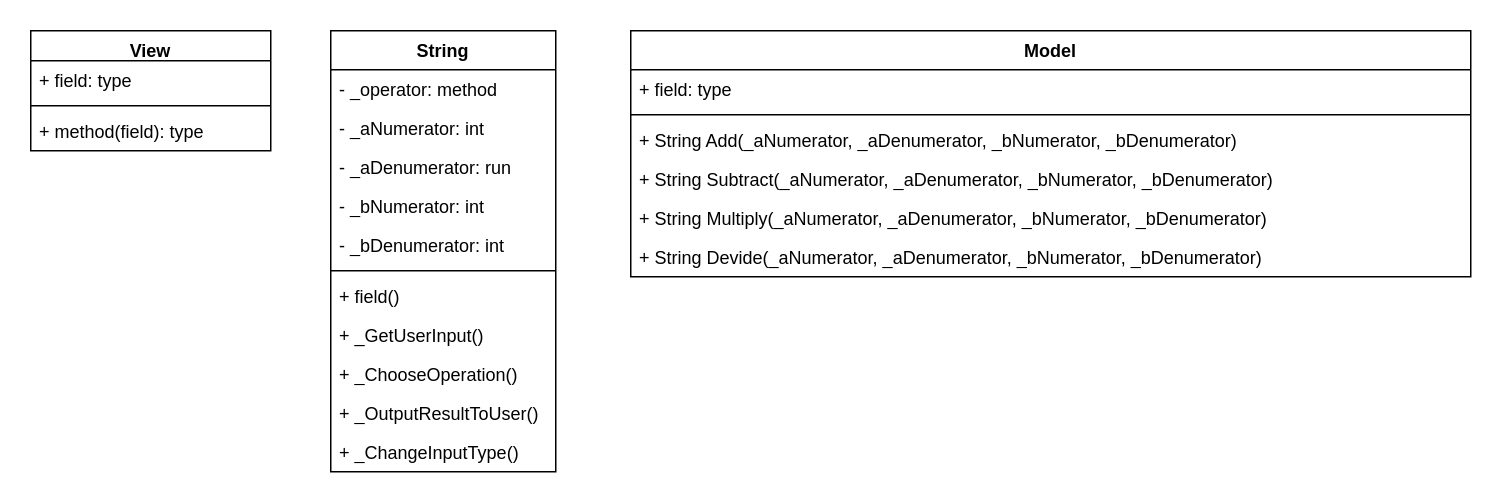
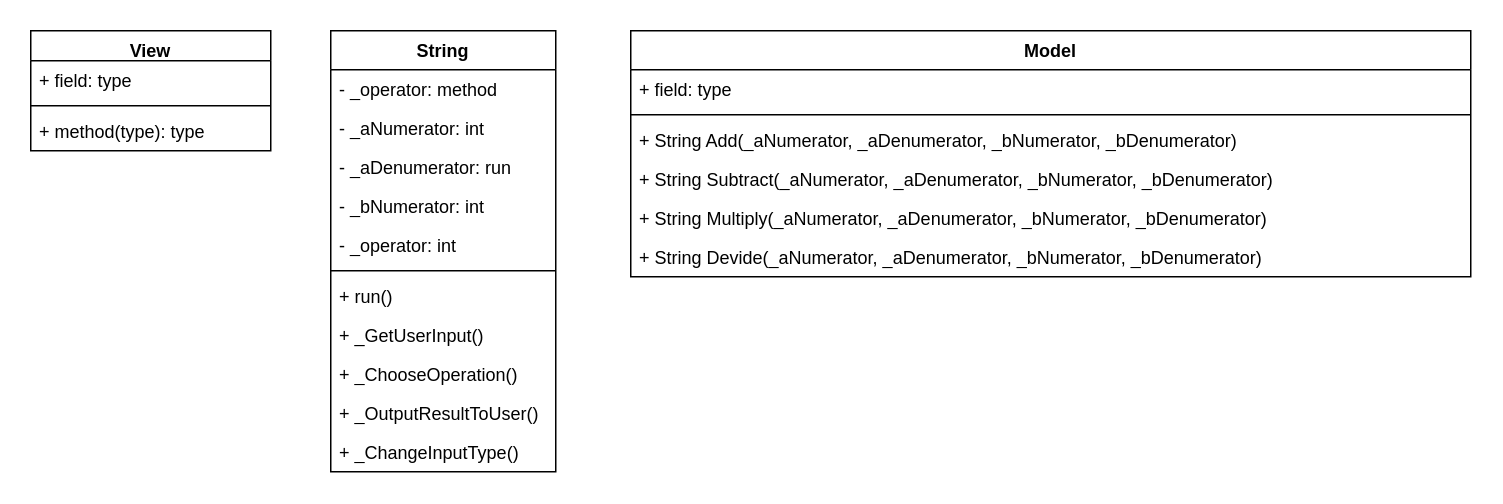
  <mxCell id="0" />
  <mxCell id="1" parent="0" />
  <mxCell id="2" value="View" style="swimlane;fontStyle=1;align=center;verticalAlign=top;childLayout=stackLayout;horizontal=1;startSize=20;horizontalStack=0;resizeParent=1;resizeParentMax=0;resizeLast=0;collapsible=1;marginBottom=0;whiteSpace=wrap;html=1;" parent="1" vertex="1"><mxGeometry x="20" y="20" width="160" height="80" as="geometry" /></mxCell>
  <mxCell id="3" value="+ field: type" style="text;strokeColor=none;fillColor=none;align=left;verticalAlign=top;spacingLeft=4;spacingRight=4;overflow=hidden;rotatable=0;points=[[0,0.5],[1,0.5]];portConstraint=eastwest;whiteSpace=wrap;html=1;" parent="2" vertex="1"><mxGeometry y="20" width="160" height="26" as="geometry" /></mxCell>
  <mxCell id="4" value="" style="line;strokeWidth=1;fillColor=none;align=left;verticalAlign=middle;spacingTop=-1;spacingLeft=3;spacingRight=3;rotatable=0;labelPosition=right;points=[];portConstraint=eastwest;strokeColor=inherit;" parent="2" vertex="1"><mxGeometry y="46" width="160" height="8" as="geometry" /></mxCell>
- <mxCell id="5" value="+ method(field): type" style="text;strokeColor=none;fillColor=none;align=left;verticalAlign=top;spacingLeft=4;spacingRight=4;overflow=hidden;rotatable=0;points=[[0,0.5],[1,0.5]];portConstraint=eastwest;whiteSpace=wrap;html=1;" parent="2" vertex="1"><mxGeometry y="54" width="160" height="26" as="geometry" /></mxCell>
+ <mxCell id="5" value="+ method(type): type" style="text;strokeColor=none;fillColor=none;align=left;verticalAlign=top;spacingLeft=4;spacingRight=4;overflow=hidden;rotatable=0;points=[[0,0.5],[1,0.5]];portConstraint=eastwest;whiteSpace=wrap;html=1;" parent="2" vertex="1"><mxGeometry y="54" width="160" height="26" as="geometry" /></mxCell>
  <mxCell id="6" value="String&lt;br&gt;" style="swimlane;fontStyle=1;align=center;verticalAlign=top;childLayout=stackLayout;horizontal=1;startSize=26;horizontalStack=0;resizeParent=1;resizeParentMax=0;resizeLast=0;collapsible=1;marginBottom=0;whiteSpace=wrap;html=1;" parent="1" vertex="1"><mxGeometry x="220" y="20" width="150" height="294" as="geometry" /></mxCell>
  <mxCell id="7" value="- _operator: method" style="text;strokeColor=none;fillColor=none;align=left;verticalAlign=top;spacingLeft=4;spacingRight=4;overflow=hidden;rotatable=0;points=[[0,0.5],[1,0.5]];portConstraint=eastwest;whiteSpace=wrap;html=1;" parent="6" vertex="1"><mxGeometry y="26" width="150" height="26" as="geometry" /></mxCell>
  <mxCell id="8" value="- _aNumerator: int" style="text;strokeColor=none;fillColor=none;align=left;verticalAlign=top;spacingLeft=4;spacingRight=4;overflow=hidden;rotatable=0;points=[[0,0.5],[1,0.5]];portConstraint=eastwest;whiteSpace=wrap;html=1;" parent="6" vertex="1"><mxGeometry y="52" width="150" height="26" as="geometry" /></mxCell>
  <mxCell id="9" value="- _aDenumerator: run" style="text;strokeColor=none;fillColor=none;align=left;verticalAlign=top;spacingLeft=4;spacingRight=4;overflow=hidden;rotatable=0;points=[[0,0.5],[1,0.5]];portConstraint=eastwest;whiteSpace=wrap;html=1;" parent="6" vertex="1"><mxGeometry y="78" width="150" height="26" as="geometry" /></mxCell>
  <mxCell id="10" value="- _bNumerator: int" style="text;strokeColor=none;fillColor=none;align=left;verticalAlign=top;spacingLeft=4;spacingRight=4;overflow=hidden;rotatable=0;points=[[0,0.5],[1,0.5]];portConstraint=eastwest;whiteSpace=wrap;html=1;" parent="6" vertex="1"><mxGeometry y="104" width="150" height="26" as="geometry" /></mxCell>
- <mxCell id="11" value="- _bDenumerator: int" style="text;strokeColor=none;fillColor=none;align=left;verticalAlign=top;spacingLeft=4;spacingRight=4;overflow=hidden;rotatable=0;points=[[0,0.5],[1,0.5]];portConstraint=eastwest;whiteSpace=wrap;html=1;" parent="6" vertex="1"><mxGeometry y="130" width="150" height="26" as="geometry" /></mxCell>
+ <mxCell id="11" value="- _operator: int" style="text;strokeColor=none;fillColor=none;align=left;verticalAlign=top;spacingLeft=4;spacingRight=4;overflow=hidden;rotatable=0;points=[[0,0.5],[1,0.5]];portConstraint=eastwest;whiteSpace=wrap;html=1;" parent="6" vertex="1"><mxGeometry y="130" width="150" height="26" as="geometry" /></mxCell>
  <mxCell id="12" value="" style="line;strokeWidth=1;fillColor=none;align=left;verticalAlign=middle;spacingTop=-1;spacingLeft=3;spacingRight=3;rotatable=0;labelPosition=right;points=[];portConstraint=eastwest;strokeColor=inherit;" parent="6" vertex="1"><mxGeometry y="156" width="150" height="8" as="geometry" /></mxCell>
- <mxCell id="13" value="+ field()" style="text;strokeColor=none;fillColor=none;align=left;verticalAlign=top;spacingLeft=4;spacingRight=4;overflow=hidden;rotatable=0;points=[[0,0.5],[1,0.5]];portConstraint=eastwest;whiteSpace=wrap;html=1;" parent="6" vertex="1"><mxGeometry y="164" width="150" height="26" as="geometry" /></mxCell>
+ <mxCell id="13" value="+ run()" style="text;strokeColor=none;fillColor=none;align=left;verticalAlign=top;spacingLeft=4;spacingRight=4;overflow=hidden;rotatable=0;points=[[0,0.5],[1,0.5]];portConstraint=eastwest;whiteSpace=wrap;html=1;" parent="6" vertex="1"><mxGeometry y="164" width="150" height="26" as="geometry" /></mxCell>
  <mxCell id="14" value="+ _GetUserInput()&lt;br&gt;&amp;nbsp;" style="text;strokeColor=none;fillColor=none;align=left;verticalAlign=top;spacingLeft=4;spacingRight=4;overflow=hidden;rotatable=0;points=[[0,0.5],[1,0.5]];portConstraint=eastwest;whiteSpace=wrap;html=1;" parent="6" vertex="1"><mxGeometry y="190" width="150" height="26" as="geometry" /></mxCell>
  <mxCell id="15" value="+ _ChooseOperation()" style="text;strokeColor=none;fillColor=none;align=left;verticalAlign=top;spacingLeft=4;spacingRight=4;overflow=hidden;rotatable=0;points=[[0,0.5],[1,0.5]];portConstraint=eastwest;whiteSpace=wrap;html=1;" parent="6" vertex="1"><mxGeometry y="216" width="150" height="26" as="geometry" /></mxCell>
  <mxCell id="16" value="+ _OutputResultToUser()&lt;br&gt;" style="text;strokeColor=none;fillColor=none;align=left;verticalAlign=top;spacingLeft=4;spacingRight=4;overflow=hidden;rotatable=0;points=[[0,0.5],[1,0.5]];portConstraint=eastwest;whiteSpace=wrap;html=1;" parent="6" vertex="1"><mxGeometry y="242" width="150" height="26" as="geometry" /></mxCell>
  <mxCell id="17" value="+ _ChangeInputType()" style="text;strokeColor=none;fillColor=none;align=left;verticalAlign=top;spacingLeft=4;spacingRight=4;overflow=hidden;rotatable=0;points=[[0,0.5],[1,0.5]];portConstraint=eastwest;whiteSpace=wrap;html=1;" parent="6" vertex="1"><mxGeometry y="268" width="150" height="26" as="geometry" /></mxCell>
  <mxCell id="18" value="Model" style="swimlane;fontStyle=1;align=center;verticalAlign=top;childLayout=stackLayout;horizontal=1;startSize=26;horizontalStack=0;resizeParent=1;resizeParentMax=0;resizeLast=0;collapsible=1;marginBottom=0;whiteSpace=wrap;html=1;" parent="1" vertex="1"><mxGeometry x="420" y="20" width="560" height="164" as="geometry" /></mxCell>
  <mxCell id="19" value="+ field: type" style="text;strokeColor=none;fillColor=none;align=left;verticalAlign=top;spacingLeft=4;spacingRight=4;overflow=hidden;rotatable=0;points=[[0,0.5],[1,0.5]];portConstraint=eastwest;whiteSpace=wrap;html=1;" parent="18" vertex="1"><mxGeometry y="26" width="560" height="26" as="geometry" /></mxCell>
  <mxCell id="20" value="" style="line;strokeWidth=1;fillColor=none;align=left;verticalAlign=middle;spacingTop=-1;spacingLeft=3;spacingRight=3;rotatable=0;labelPosition=right;points=[];portConstraint=eastwest;strokeColor=inherit;" parent="18" vertex="1"><mxGeometry y="52" width="560" height="8" as="geometry" /></mxCell>
  <mxCell id="21" value="+ String Add(_aNumerator, _aDenumerator, _bNumerator, _bDenumerator)" style="text;strokeColor=none;fillColor=none;align=left;verticalAlign=top;spacingLeft=4;spacingRight=4;overflow=hidden;rotatable=0;points=[[0,0.5],[1,0.5]];portConstraint=eastwest;whiteSpace=wrap;html=1;" parent="18" vertex="1"><mxGeometry y="60" width="560" height="26" as="geometry" /></mxCell>
  <mxCell id="22" value="+ String Subtract(_aNumerator, _aDenumerator, _bNumerator, _bDenumerator)" style="text;strokeColor=none;fillColor=none;align=left;verticalAlign=top;spacingLeft=4;spacingRight=4;overflow=hidden;rotatable=0;points=[[0,0.5],[1,0.5]];portConstraint=eastwest;whiteSpace=wrap;html=1;" vertex="1" parent="18"><mxGeometry y="86" width="560" height="26" as="geometry" /></mxCell>
  <mxCell id="23" value="+ String Multiply(_aNumerator, _aDenumerator, _bNumerator, _bDenumerator)" style="text;strokeColor=none;fillColor=none;align=left;verticalAlign=top;spacingLeft=4;spacingRight=4;overflow=hidden;rotatable=0;points=[[0,0.5],[1,0.5]];portConstraint=eastwest;whiteSpace=wrap;html=1;" vertex="1" parent="18"><mxGeometry y="112" width="560" height="26" as="geometry" /></mxCell>
  <mxCell id="24" value="+ String Devide(_aNumerator, _aDenumerator, _bNumerator, _bDenumerator)" style="text;strokeColor=none;fillColor=none;align=left;verticalAlign=top;spacingLeft=4;spacingRight=4;overflow=hidden;rotatable=0;points=[[0,0.5],[1,0.5]];portConstraint=eastwest;whiteSpace=wrap;html=1;" vertex="1" parent="18"><mxGeometry y="138" width="560" height="26" as="geometry" /></mxCell>
